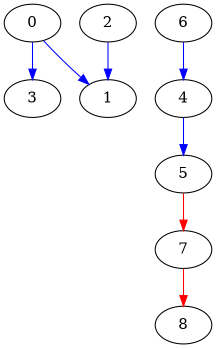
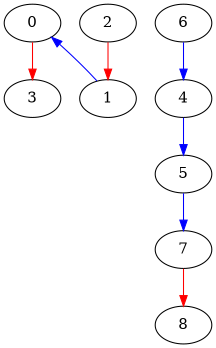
  digraph {
    node [color=black]
    edge [color=blue]
    n1 [label=0]
    n2 [label=3]
    n3 [label=1]
    n4 [label=7]
    n5 [label=8]
    n6 [label=5]
    n7 [label=2]
    n8 [label=4]
    n9 [label=6]
-   n1 -> n2
-   n1 -> n3
+   n1 -> n2 [color=red]
+   n3 -> n1
    n4 -> n5 [color=red]
-   n6 -> n4 [color=red]
-   n7 -> n3
+   n6 -> n4
+   n7 -> n3 [color=red]
    n8 -> n6
    n9 -> n8
  }
